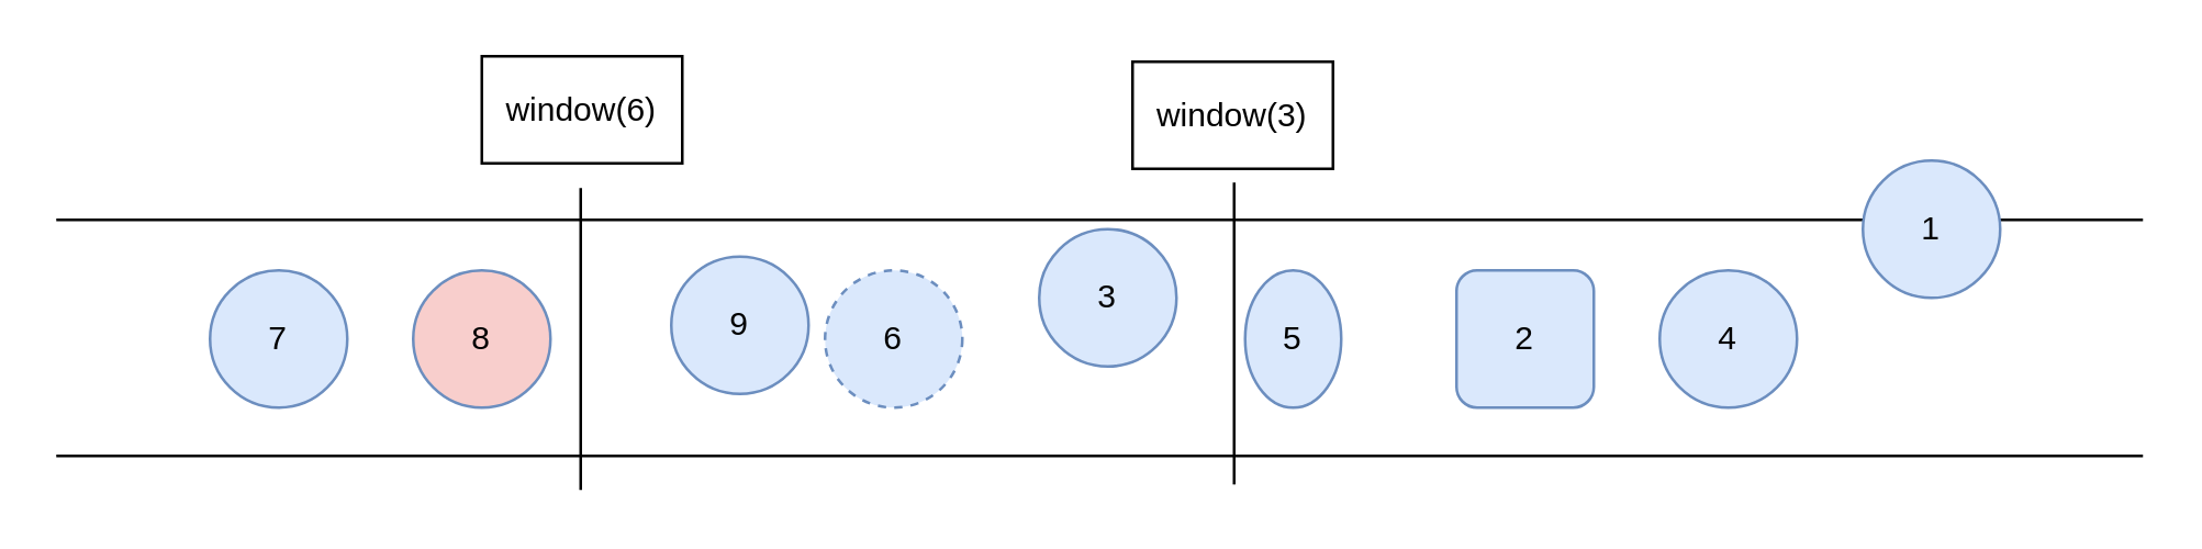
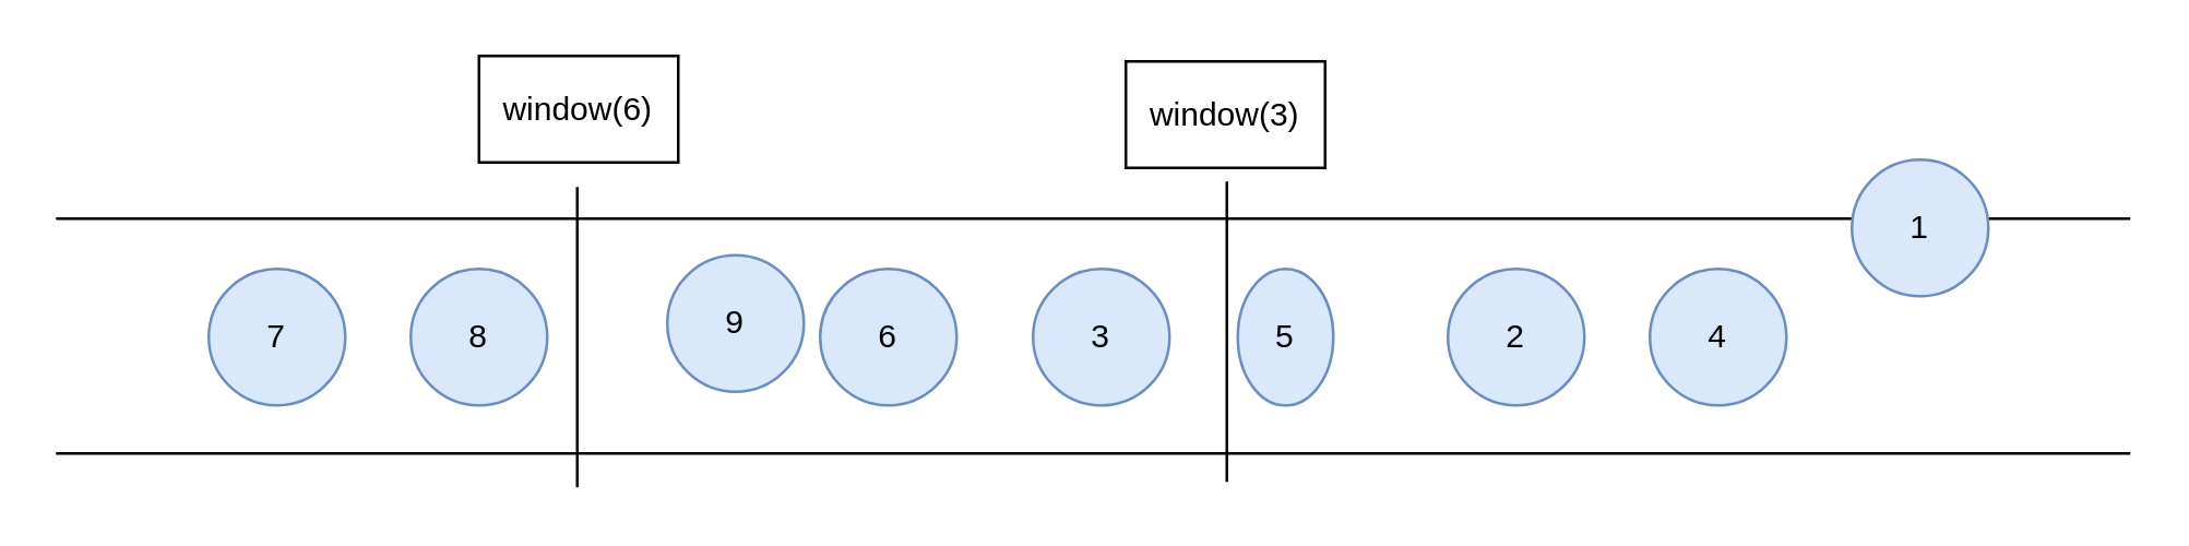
  <mxCell id="0" />
  <mxCell id="1" parent="0" />
  <mxCell id="2" value="" style="endArrow=none;html=1;" parent="1" edge="1"><mxGeometry width="50" height="50" relative="1" as="geometry"><mxPoint x="211" y="178" as="sourcePoint" /><mxPoint x="211" y="68" as="targetPoint" /></mxGeometry></mxCell>
  <mxCell id="3" value="" style="shape=link;html=1;width=86;" edge="1" parent="1"><mxGeometry width="100" relative="1" as="geometry"><mxPoint x="20" y="122.58" as="sourcePoint" /><mxPoint x="780" y="122.58" as="targetPoint" /></mxGeometry></mxCell>
  <mxCell id="4" value="7" style="ellipse;whiteSpace=wrap;html=1;aspect=fixed;fillColor=#dae8fc;strokeColor=#6c8ebf;" vertex="1" parent="1"><mxGeometry x="76" y="98" width="50" height="50" as="geometry" /></mxCell>
- <mxCell id="5" value="8" style="ellipse;whiteSpace=wrap;html=1;aspect=fixed;fillColor=#f8cecc;strokeColor=#6c8ebf;" vertex="1" parent="1"><mxGeometry x="150" y="98" width="50" height="50" as="geometry" /></mxCell>
+ <mxCell id="5" value="8" style="ellipse;whiteSpace=wrap;html=1;aspect=fixed;fillColor=#dae8fc;strokeColor=#6c8ebf;" vertex="1" parent="1"><mxGeometry x="150" y="98" width="50" height="50" as="geometry" /></mxCell>
  <mxCell id="6" value="9" style="ellipse;whiteSpace=wrap;html=1;aspect=fixed;fillColor=#dae8fc;strokeColor=#6c8ebf;" vertex="1" parent="1"><mxGeometry x="244" y="93" width="50" height="50" as="geometry" /></mxCell>
- <mxCell id="7" value="6" style="ellipse;whiteSpace=wrap;html=1;aspect=fixed;fillColor=#dae8fc;strokeColor=#6c8ebf;dashed=1;" vertex="1" parent="1"><mxGeometry x="300" y="98" width="50" height="50" as="geometry" /></mxCell>
- <mxCell id="8" value="3" style="ellipse;whiteSpace=wrap;html=1;aspect=fixed;fillColor=#dae8fc;strokeColor=#6c8ebf;" vertex="1" parent="1"><mxGeometry x="378" y="83" width="50" height="50" as="geometry" /></mxCell>
+ <mxCell id="7" value="6" style="ellipse;whiteSpace=wrap;html=1;aspect=fixed;fillColor=#dae8fc;strokeColor=#6c8ebf;" vertex="1" parent="1"><mxGeometry x="300" y="98" width="50" height="50" as="geometry" /></mxCell>
+ <mxCell id="8" value="3" style="ellipse;whiteSpace=wrap;html=1;aspect=fixed;fillColor=#dae8fc;strokeColor=#6c8ebf;" vertex="1" parent="1"><mxGeometry x="378" y="98" width="50" height="50" as="geometry" /></mxCell>
  <mxCell id="9" value="5" style="ellipse;whiteSpace=wrap;html=1;aspect=fixed;fillColor=#dae8fc;strokeColor=#6c8ebf;" vertex="1" parent="1"><mxGeometry x="453" y="98" width="35" height="50" as="geometry" /></mxCell>
- <mxCell id="10" value="2" style="whiteSpace=wrap;html=1;aspect=fixed;fillColor=#dae8fc;strokeColor=#6c8ebf;rounded=1;" vertex="1" parent="1"><mxGeometry x="530" y="98" width="50" height="50" as="geometry" /></mxCell>
+ <mxCell id="10" value="2" style="ellipse;whiteSpace=wrap;html=1;aspect=fixed;fillColor=#dae8fc;strokeColor=#6c8ebf;" vertex="1" parent="1"><mxGeometry x="530" y="98" width="50" height="50" as="geometry" /></mxCell>
  <mxCell id="11" value="4" style="ellipse;whiteSpace=wrap;html=1;aspect=fixed;fillColor=#dae8fc;strokeColor=#6c8ebf;" vertex="1" parent="1"><mxGeometry x="604" y="98" width="50" height="50" as="geometry" /></mxCell>
  <mxCell id="12" value="1" style="ellipse;whiteSpace=wrap;html=1;aspect=fixed;fontSize=12;fillColor=#dae8fc;strokeColor=#6c8ebf;" vertex="1" parent="1"><mxGeometry x="678" y="58" width="50" height="50" as="geometry" /></mxCell>
  <mxCell id="13" value="" style="endArrow=none;html=1;" edge="1" parent="1"><mxGeometry width="50" height="50" relative="1" as="geometry"><mxPoint x="449" y="176" as="sourcePoint" /><mxPoint x="449" y="66" as="targetPoint" /></mxGeometry></mxCell>
  <mxCell id="14" value="window(3)" style="rounded=0;whiteSpace=wrap;html=1;" vertex="1" parent="1"><mxGeometry x="412" y="22" width="73" height="39" as="geometry" /></mxCell>
  <mxCell id="15" value="window(6)" style="rounded=0;whiteSpace=wrap;html=1;" vertex="1" parent="1"><mxGeometry x="175" y="20" width="73" height="39" as="geometry" /></mxCell>
